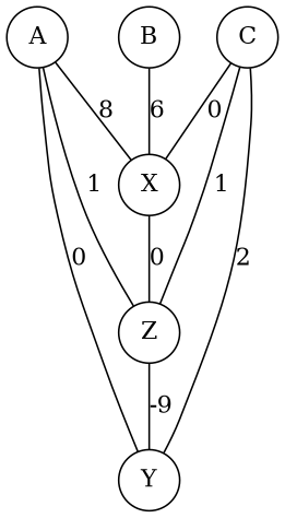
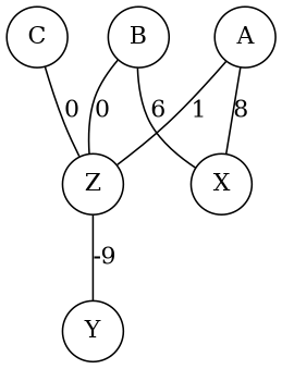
  strict graph {
    fontname="DejaVu Serif"
    rankdir=TB
    node [fontname="DejaVu Serif" penwidth=1.0 shape=circle]
    edge [fontname="DejaVu Serif" penwidth=1.0]
    A
    X
    Y
    Z
    B
    C
    A -- X [label=8]
-   A -- Y [label=0]
    A -- Z [label=1]
    Z -- Y [label=-9]
    B -- X [label=6]
-   X -- Z [label=0]
-   C -- X [label=0]
-   C -- Y [label=2]
-   C -- Z [label=1]
+   B -- Z [label=0]
+   C -- Z [label=0]
  }
